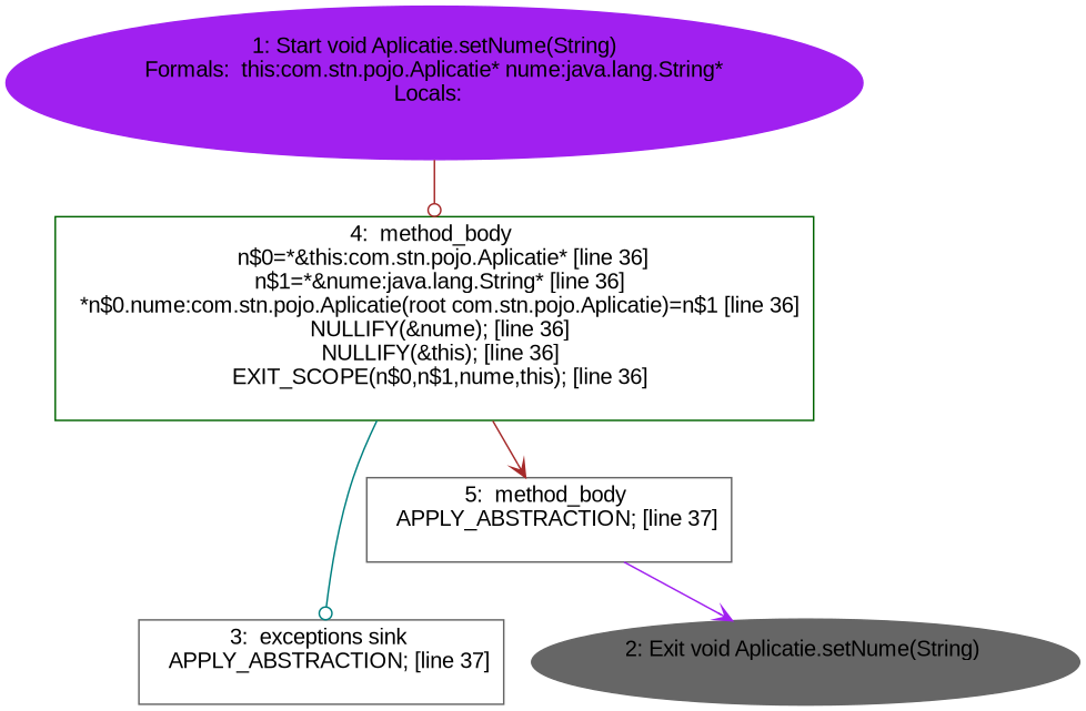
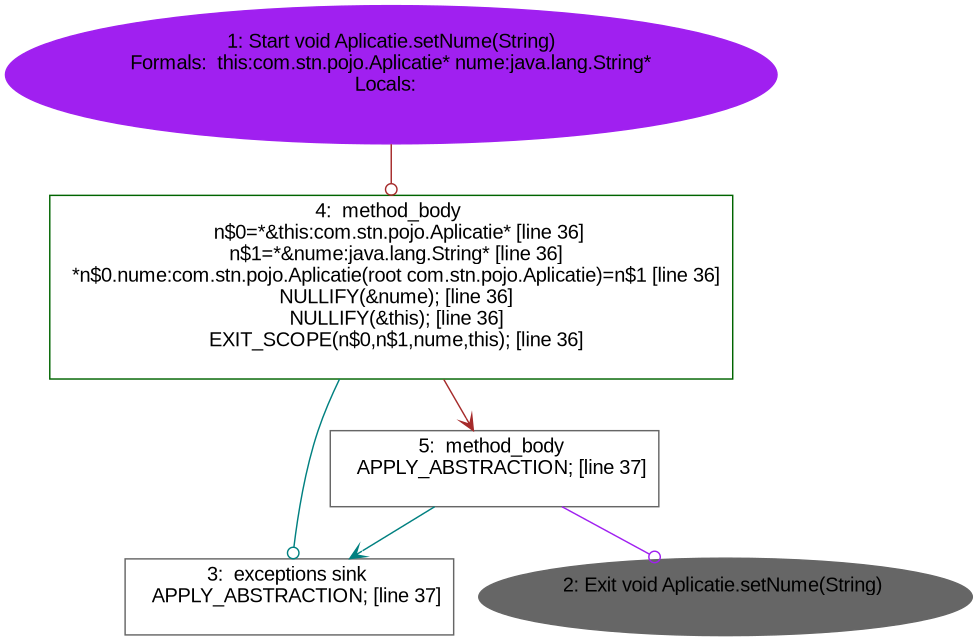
  digraph {
    fontname="Liberation Sans"
    node [color=gray40 fontname="Liberation Sans" shape=box]
    edge [arrowhead=odot color=brown fontname="Liberation Sans"]
    n1 [color=purple label="1: Start void Aplicatie.setNume(String)\nFormals:  this:com.stn.pojo.Aplicatie* nume:java.lang.String*\nLocals:  \n  " style=filled shape=""]
    n2 [color=darkgreen label="4:  method_body \n   n$0=*&this:com.stn.pojo.Aplicatie* [line 36]\n  n$1=*&nume:java.lang.String* [line 36]\n  *n$0.nume:com.stn.pojo.Aplicatie(root com.stn.pojo.Aplicatie)=n$1 [line 36]\n  NULLIFY(&nume); [line 36]\n  NULLIFY(&this); [line 36]\n  EXIT_SCOPE(n$0,n$1,nume,this); [line 36]\n "]
    n3 [label="3:  exceptions sink \n   APPLY_ABSTRACTION; [line 37]\n "]
    n4 [label="5:  method_body \n   APPLY_ABSTRACTION; [line 37]\n "]
    n5 [label="2: Exit void Aplicatie.setNume(String) \n  " style=filled shape=""]
    n1 -> n2
    n2 -> n3 [color=teal]
    n2 -> n4 [arrowhead=vee]
-   n4 -> n5 [arrowhead=vee color=purple]
+   n4 -> n3 [arrowhead=vee color=teal]
+   n4 -> n5 [color=purple]
  }
